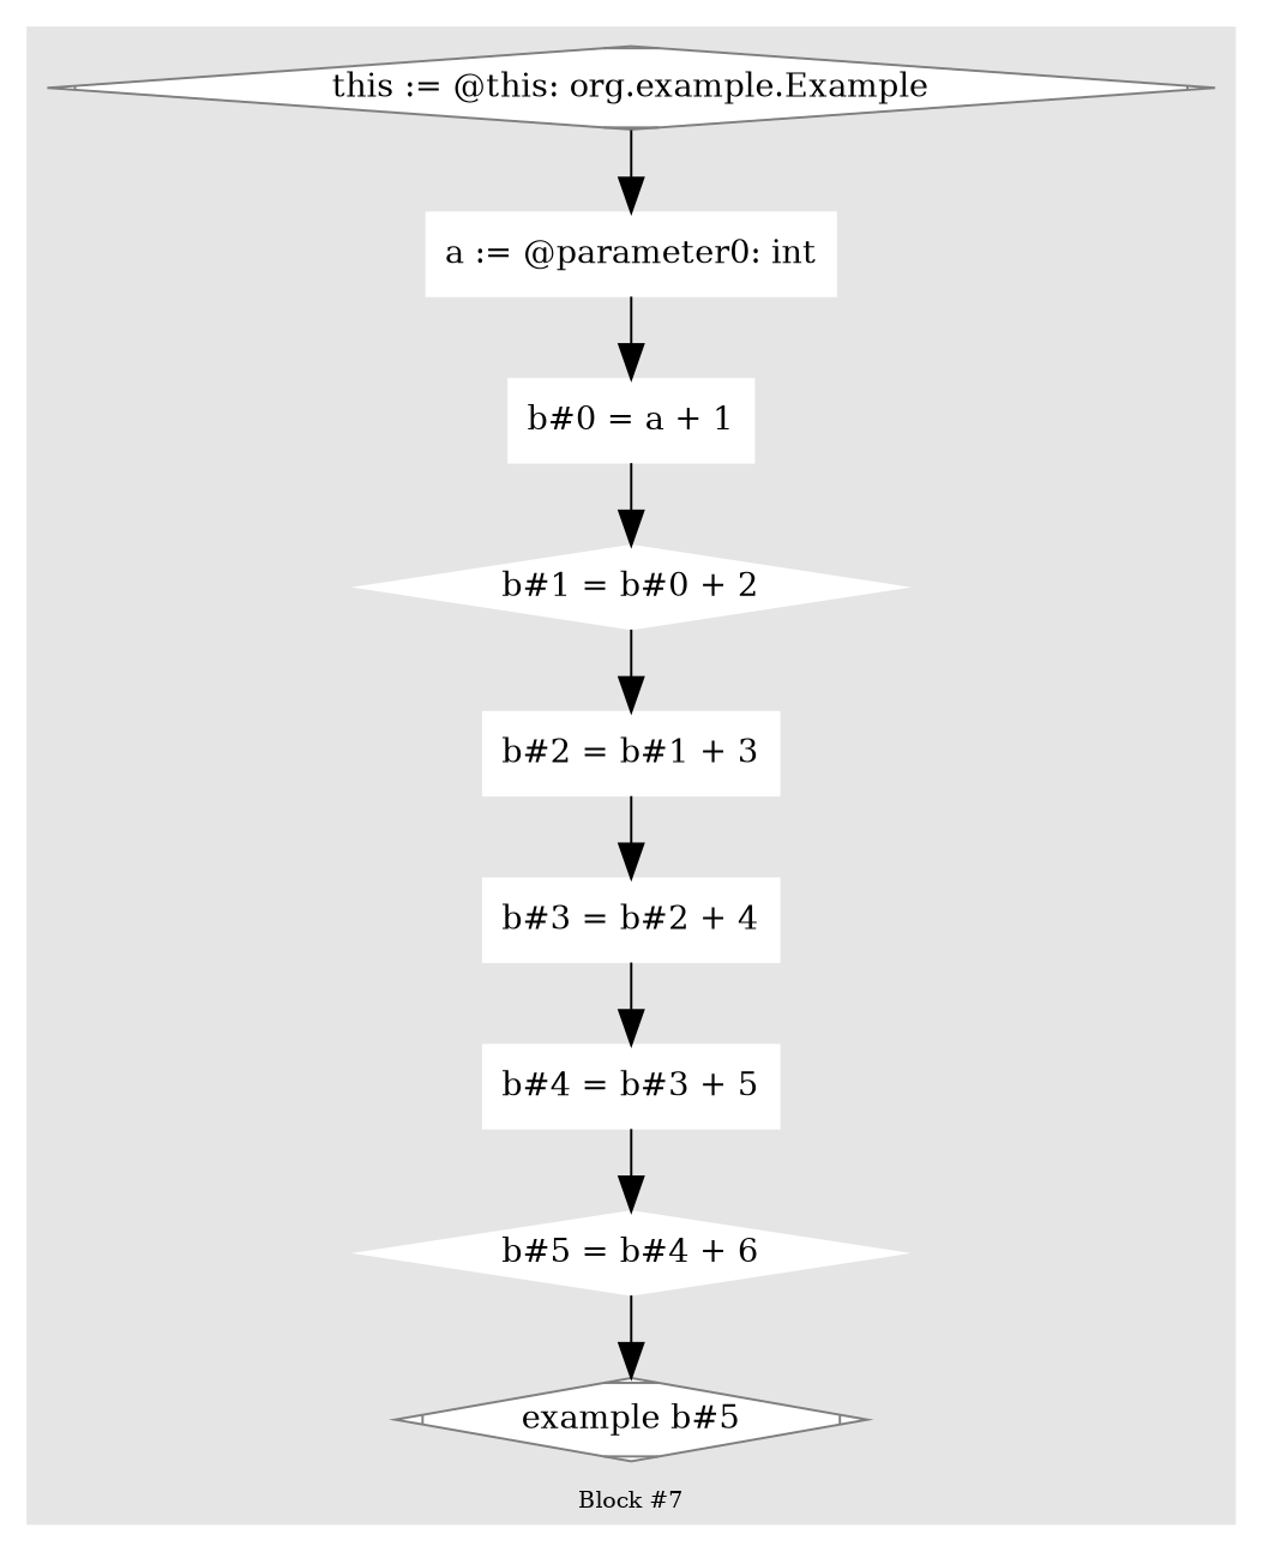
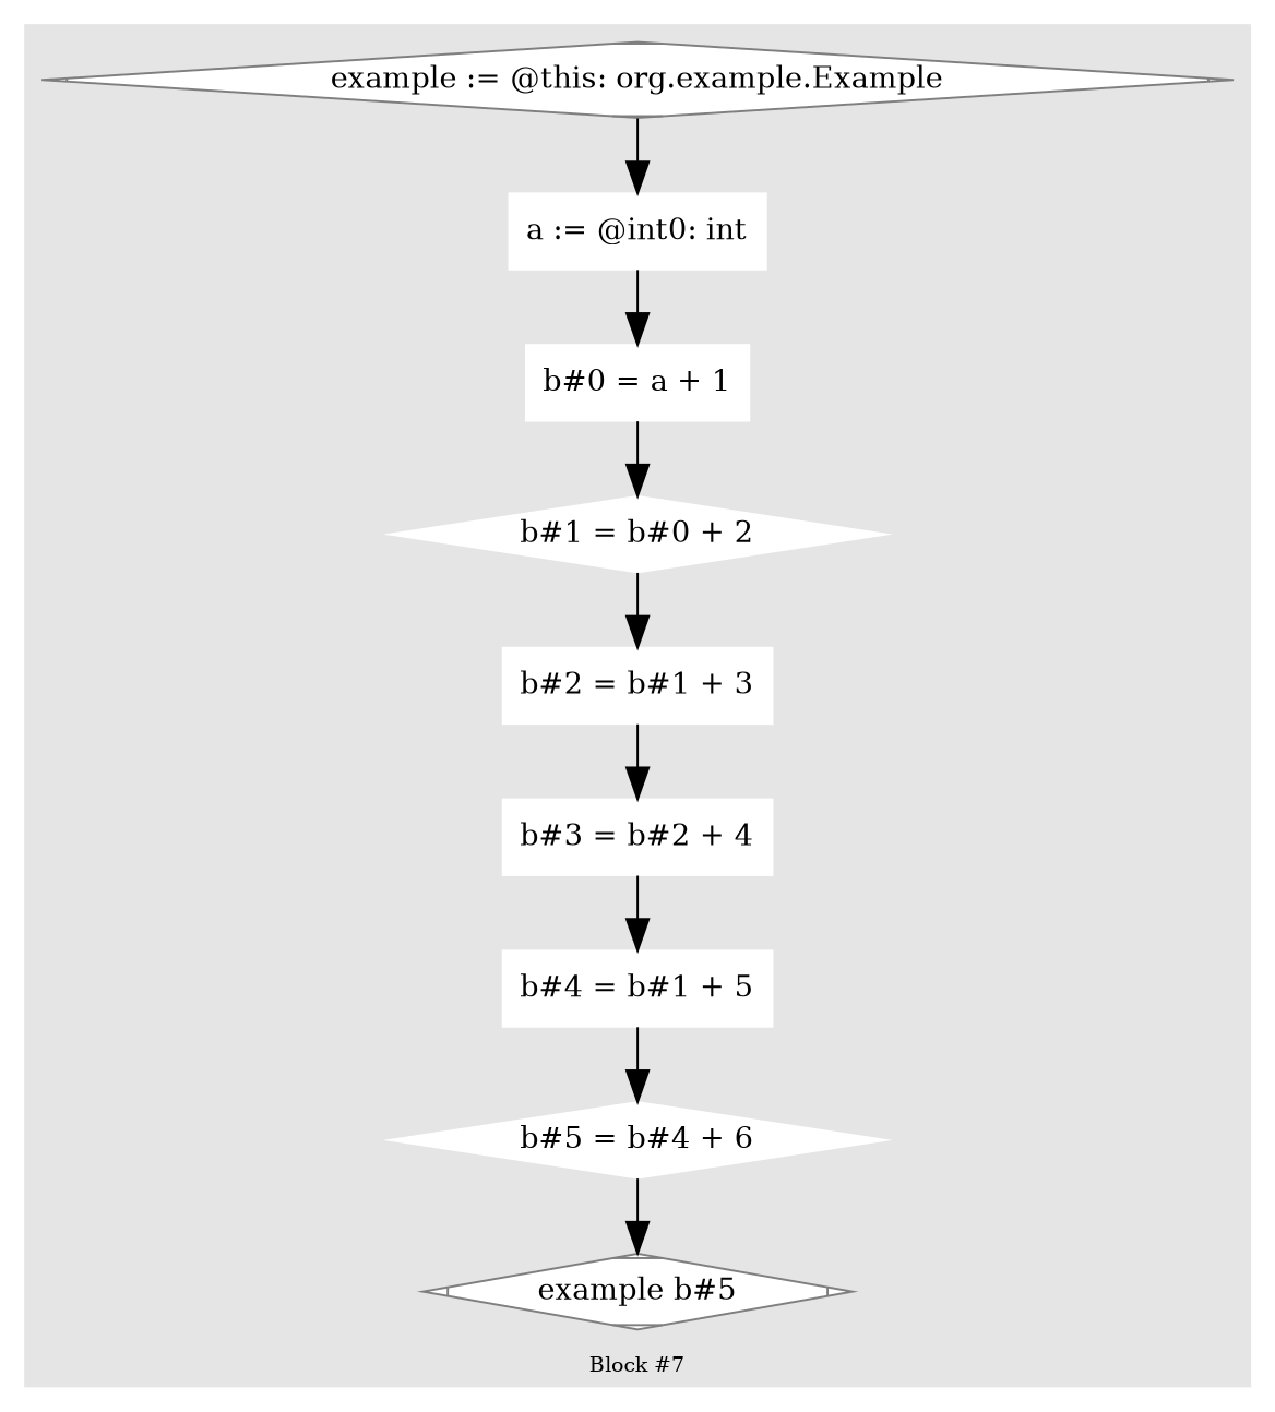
  digraph {
    color=gray90
    compound=true
    fontsize=10
    labelloc=b
    style=filled
    node [color=white shape=box style=filled]
    edge [arrowsize=1.5 fontcolor=grey40 fontsize=10]
-   n1 [color=grey50 fillcolor=white label="this := @this: org.example.Example" shape=Mdiamond]
-   n2 [label="a := @parameter0: int"]
+   n1 [color=grey50 fillcolor=white label="example := @this: org.example.Example" shape=Mdiamond]
+   n2 [label="a := @int0: int"]
    n3 [label="b#0 = a + 1"]
    n4 [label="b#1 = b#0 + 2" shape=Mdiamond]
    n5 [label="b#2 = b#1 + 3"]
    n6 [label="b#3 = b#2 + 4"]
-   n7 [label="b#4 = b#3 + 5"]
+   n7 [label="b#4 = b#1 + 5"]
    n8 [label="b#5 = b#4 + 6" shape=Mdiamond]
    n9 [color=grey50 fillcolor=white label="example b#5" shape=Mdiamond]
    subgraph cluster_1 {
      label="Block #7"
      n1
      n2
      n3
      n4
      n5
      n6
      n7
      n8
      n9
    }
    n1 -> n2
    n2 -> n3
    n3 -> n4
    n4 -> n5
    n5 -> n6
    n6 -> n7
    n7 -> n8
    n8 -> n9
  }
